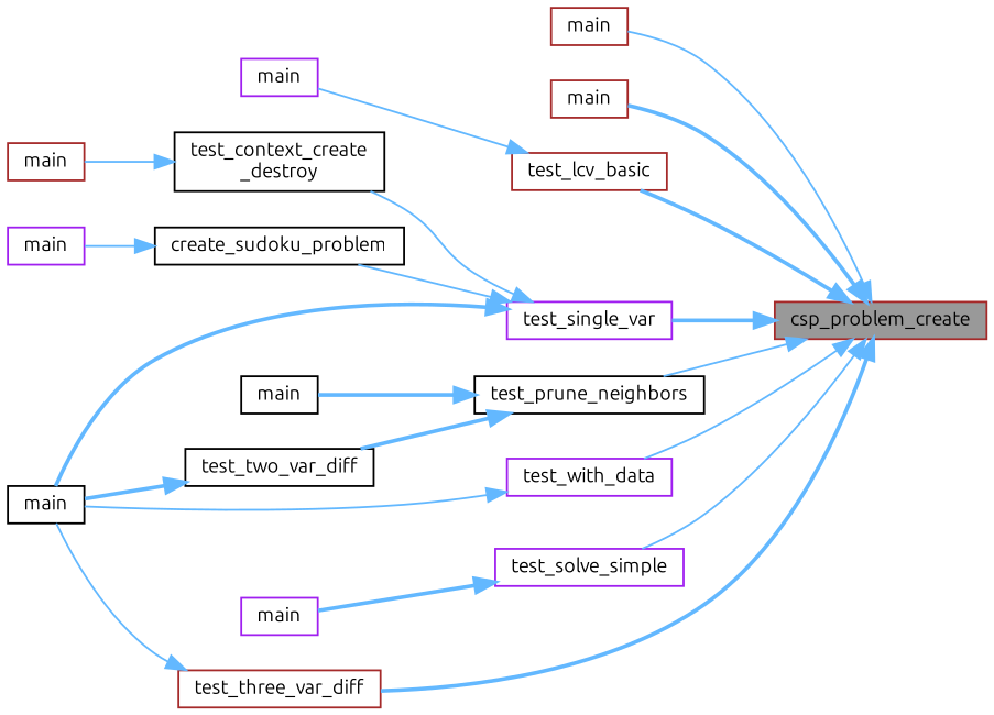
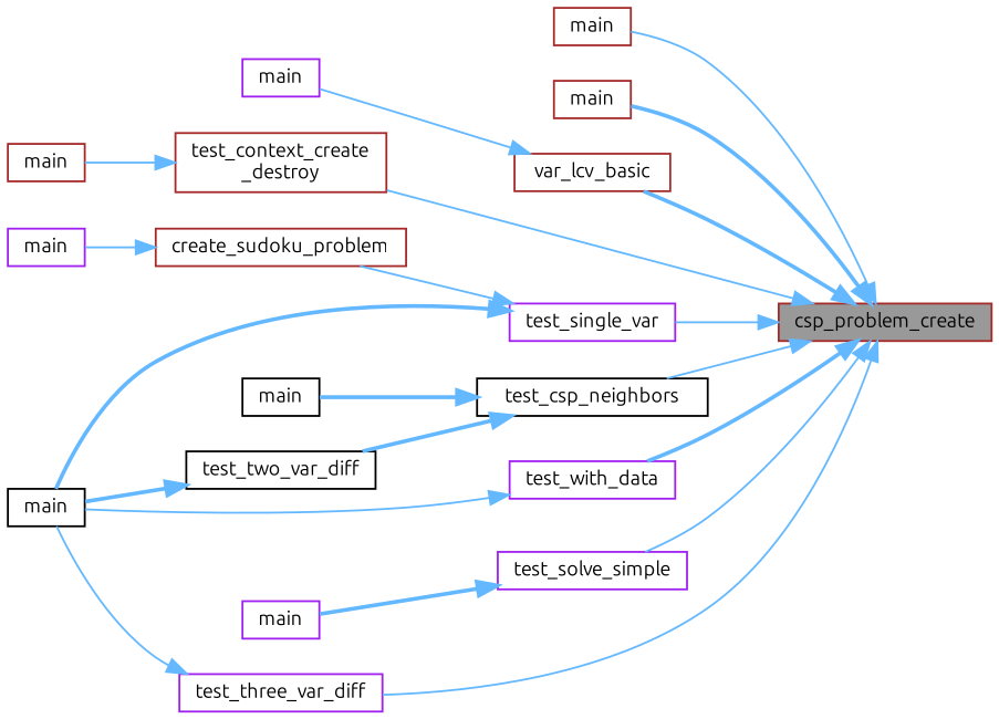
  digraph {
    fontname=Ubuntu
    rankdir=RL
    node [color=brown fillcolor=white fontname=Ubuntu fontsize=10 shape=box style=filled]
    edge [color=steelblue1 dir=back fontname=Ubuntu fontsize=10 labelfontname=Roboto labelfontsize=10 style=solid]
    n1 [fillcolor=grey60 fontcolor=black height=0.2 label=csp_problem_create width=0.4]
    n2 [height=0.2 label=main width=0.4]
    n3 [height=0.2 label=main width=0.4]
-   n4 [color=black height=0.2 label="test_context_create\l_destroy" width=0.4]
-   n5 [height=0.2 label=test_lcv_basic width=0.4]
-   n6 [color=black height=0.2 label=test_prune_neighbors width=0.4]
+   n4 [height=0.2 label="test_context_create\l_destroy" width=0.4]
+   n5 [height=0.2 label=var_lcv_basic width=0.4]
+   n6 [color=black height=0.2 label=test_csp_neighbors width=0.4]
    n7 [color=purple height=0.2 label=test_single_var width=0.4]
    n8 [color=purple height=0.2 label=test_solve_simple width=0.4]
-   n9 [height=0.2 label=test_three_var_diff width=0.4]
+   n9 [color=purple height=0.2 label=test_three_var_diff width=0.4]
    n10 [color=purple height=0.2 label=test_with_data width=0.4]
-   n11 [color=black height=0.2 label=create_sudoku_problem width=0.4]
+   n11 [height=0.2 label=create_sudoku_problem width=0.4]
    n12 [color=purple height=0.2 label=main width=0.4]
    n13 [height=0.2 label=main width=0.4]
    n14 [color=purple height=0.2 label=main width=0.4]
    n15 [color=black height=0.2 label=test_two_var_diff width=0.4]
    n16 [color=black height=0.2 label=main width=0.4]
    n17 [color=black height=0.2 label=main width=0.4]
    n18 [color=purple height=0.2 label=main width=0.4]
    n1 -> n2
    n1 -> n3 [style=bold]
-   n7 -> n4
+   n1 -> n4
    n1 -> n5 [style=bold]
    n1 -> n6
-   n1 -> n7 [style=bold]
+   n1 -> n7
    n1 -> n8
-   n1 -> n9 [style=bold]
-   n1 -> n10
+   n1 -> n9
+   n1 -> n10 [style=bold]
    n4 -> n13
    n5 -> n14
    n6 -> n15 [style=bold]
    n6 -> n16 [style=bold]
    n7 -> n11
    n7 -> n17 [style=bold]
    n8 -> n18 [style=bold]
    n9 -> n17
    n10 -> n17
    n11 -> n12
    n15 -> n17 [style=bold]
  }
